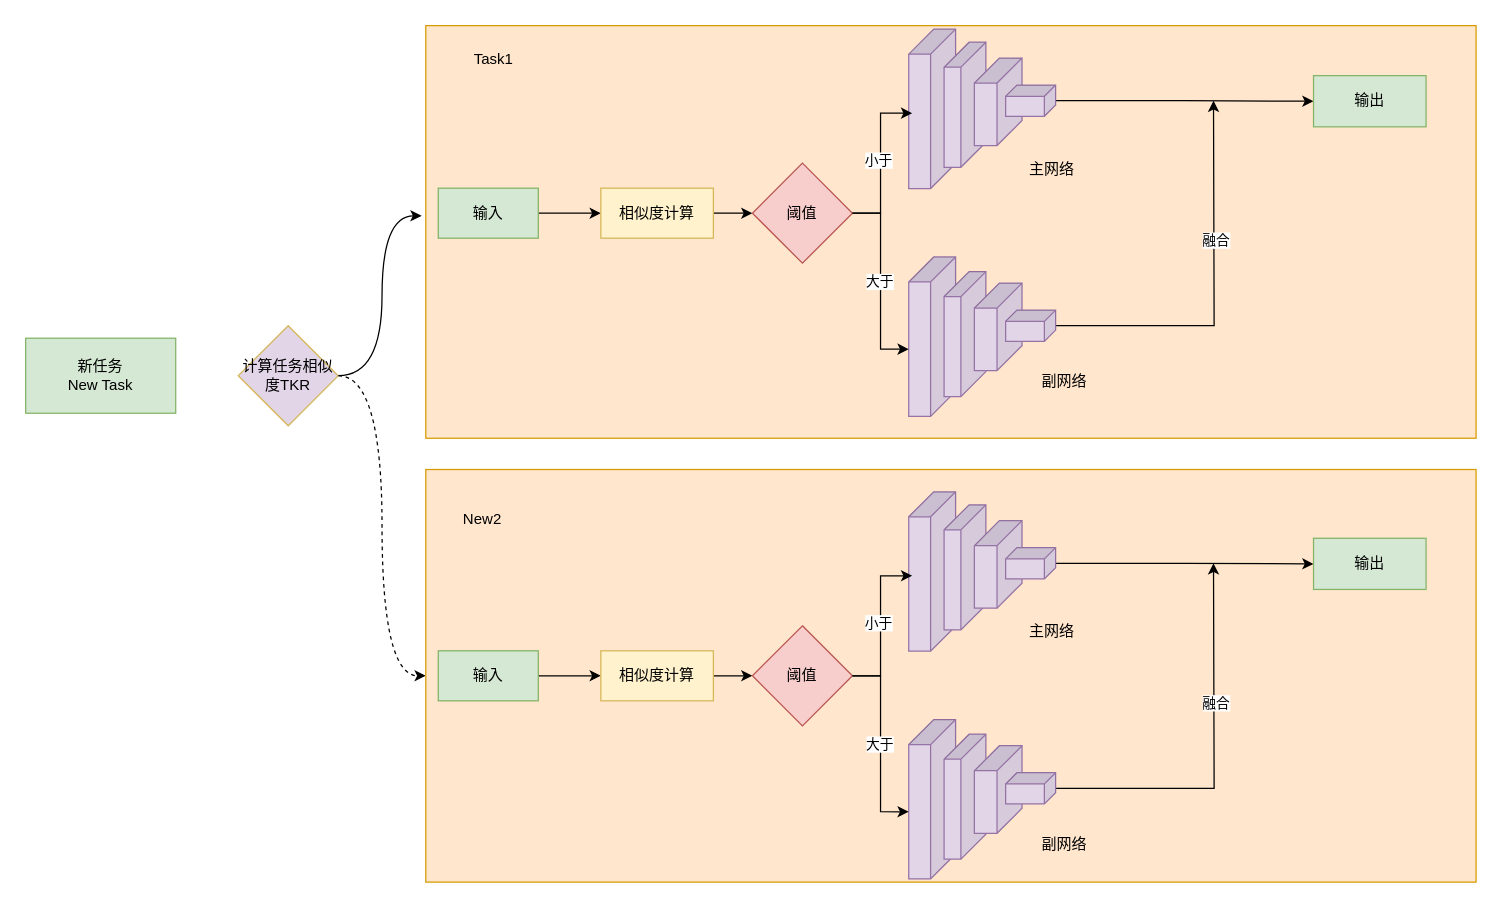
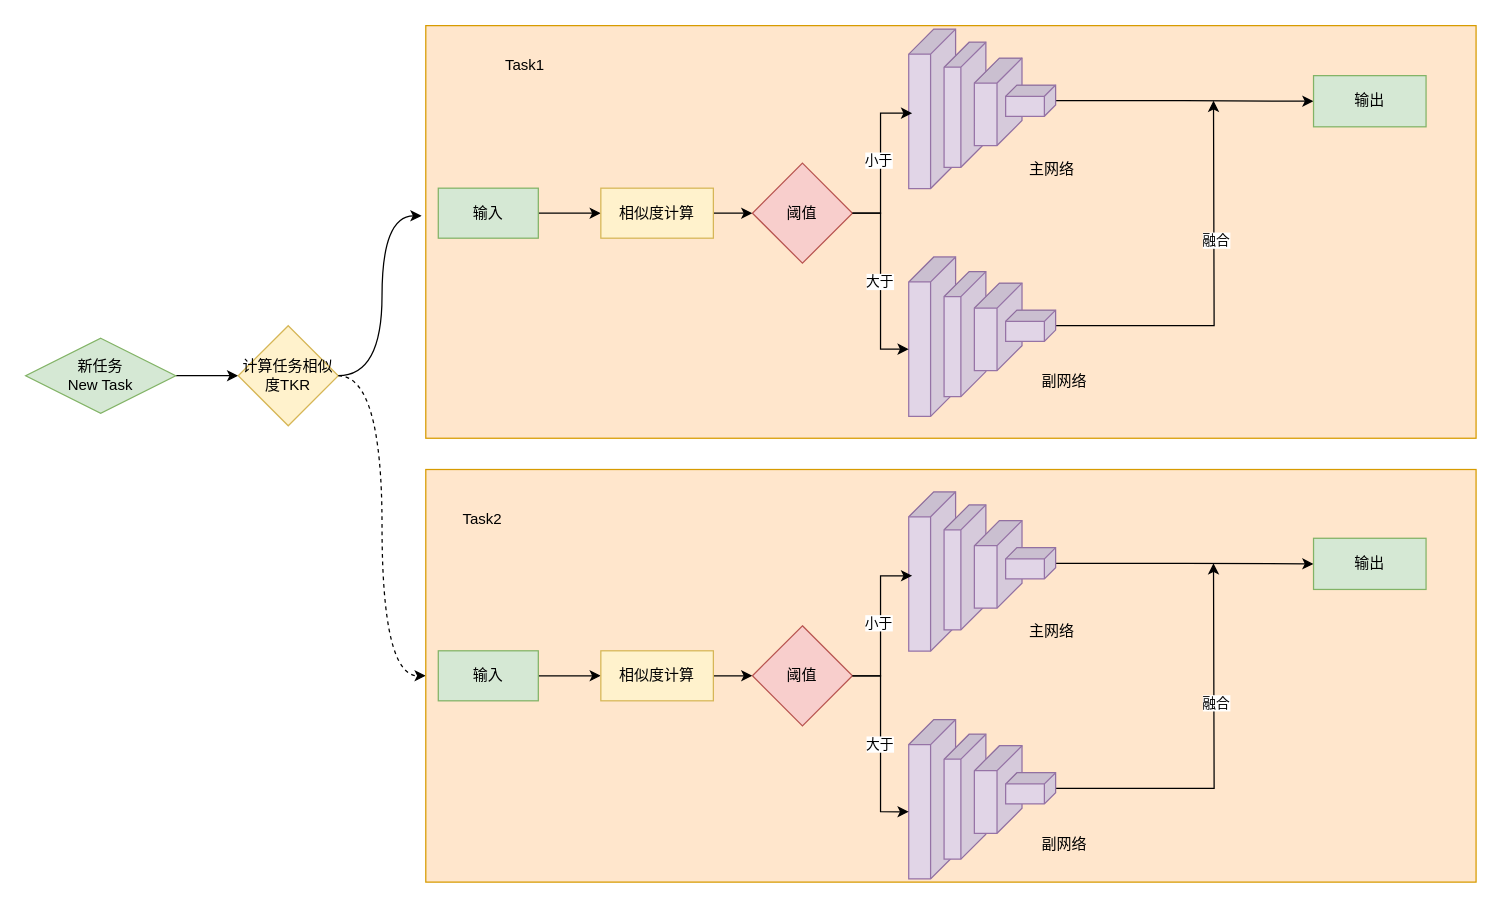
  <mxCell id="0" />
  <mxCell id="1" parent="0" />
  <mxCell id="2" value="" style="rounded=0;whiteSpace=wrap;html=1;fillColor=#ffe6cc;strokeColor=#d79b00;" vertex="1" parent="1"><mxGeometry x="340" y="20" width="840" height="330" as="geometry" /></mxCell>
- <mxCell id="4" value="新任务&lt;br&gt;New Task" style="rounded=0;whiteSpace=wrap;html=1;fillColor=#d5e8d4;strokeColor=#82b366;" vertex="1" parent="1"><mxGeometry x="20" y="270" width="120" height="60" as="geometry" /></mxCell>
+ <mxCell id="3" value="" style="edgeStyle=orthogonalEdgeStyle;rounded=0;orthogonalLoop=1;jettySize=auto;html=1;" edge="1" parent="1" source="4" target="6"><mxGeometry relative="1" as="geometry" /></mxCell>
+ <mxCell id="4" value="新任务&lt;br&gt;New Task" style="rhombus;whiteSpace=wrap;html=1;fillColor=#d5e8d4;strokeColor=#82b366;" vertex="1" parent="1"><mxGeometry x="20" y="270" width="120" height="60" as="geometry" /></mxCell>
  <mxCell id="5" style="edgeStyle=orthogonalEdgeStyle;rounded=0;orthogonalLoop=1;jettySize=auto;html=1;exitX=1;exitY=0.5;exitDx=0;exitDy=0;entryX=0;entryY=0.5;entryDx=0;entryDy=0;dashed=1;curved=1;" edge="1" parent="1" source="6" target="31"><mxGeometry relative="1" as="geometry" /></mxCell>
- <mxCell id="6" value="计算任务相似度TKR" style="rhombus;whiteSpace=wrap;html=1;rounded=0;fillColor=#e1d5e7;strokeColor=#d6b656;" vertex="1" parent="1"><mxGeometry x="190" y="260" width="80" height="80" as="geometry" /></mxCell>
+ <mxCell id="6" value="计算任务相似度TKR" style="rhombus;whiteSpace=wrap;html=1;rounded=0;fillColor=#fff2cc;strokeColor=#d6b656;" vertex="1" parent="1"><mxGeometry x="190" y="260" width="80" height="80" as="geometry" /></mxCell>
  <mxCell id="7" value="" style="shape=cube;whiteSpace=wrap;html=1;boundedLbl=1;backgroundOutline=1;darkOpacity=0.05;darkOpacity2=0.1;rotation=90;fillColor=#e1d5e7;strokeColor=#9673a6;" vertex="1" parent="1"><mxGeometry x="681.24" y="67.8" width="127.5" height="37.5" as="geometry" /></mxCell>
  <mxCell id="8" value="" style="shape=cube;whiteSpace=wrap;html=1;boundedLbl=1;backgroundOutline=1;darkOpacity=0.05;darkOpacity2=0.1;rotation=90;size=20;fillColor=#e1d5e7;strokeColor=#9673a6;" vertex="1" parent="1"><mxGeometry x="721.24" y="66.55" width="100" height="33.44" as="geometry" /></mxCell>
  <mxCell id="9" value="" style="shape=cube;whiteSpace=wrap;html=1;boundedLbl=1;backgroundOutline=1;darkOpacity=0.05;darkOpacity2=0.1;rotation=90;size=20;fillColor=#e1d5e7;strokeColor=#9673a6;" vertex="1" parent="1"><mxGeometry x="762.8" y="61.86" width="70" height="38.13" as="geometry" /></mxCell>
  <mxCell id="10" value="" style="edgeStyle=orthogonalEdgeStyle;rounded=0;orthogonalLoop=1;jettySize=auto;html=1;" edge="1" parent="1" source="11" target="27"><mxGeometry relative="1" as="geometry" /></mxCell>
  <mxCell id="11" value="" style="shape=cube;whiteSpace=wrap;html=1;boundedLbl=1;backgroundOutline=1;darkOpacity=0.05;darkOpacity2=0.1;rotation=90;size=9;fillColor=#e1d5e7;strokeColor=#9673a6;" vertex="1" parent="1"><mxGeometry x="811.24" y="60" width="25" height="39.99" as="geometry" /></mxCell>
  <mxCell id="12" value="" style="shape=cube;whiteSpace=wrap;html=1;boundedLbl=1;backgroundOutline=1;darkOpacity=0.05;darkOpacity2=0.1;rotation=90;fillColor=#e1d5e7;strokeColor=#9673a6;" vertex="1" parent="1"><mxGeometry x="681.24" y="249.99" width="127.5" height="37.5" as="geometry" /></mxCell>
  <mxCell id="13" value="" style="shape=cube;whiteSpace=wrap;html=1;boundedLbl=1;backgroundOutline=1;darkOpacity=0.05;darkOpacity2=0.1;rotation=90;size=20;fillColor=#e1d5e7;strokeColor=#9673a6;" vertex="1" parent="1"><mxGeometry x="721.24" y="249.99" width="100" height="33.44" as="geometry" /></mxCell>
  <mxCell id="14" value="" style="shape=cube;whiteSpace=wrap;html=1;boundedLbl=1;backgroundOutline=1;darkOpacity=0.05;darkOpacity2=0.1;rotation=90;size=20;fillColor=#e1d5e7;strokeColor=#9673a6;" vertex="1" parent="1"><mxGeometry x="762.8" y="241.86" width="70" height="38.13" as="geometry" /></mxCell>
  <mxCell id="15" style="edgeStyle=orthogonalEdgeStyle;rounded=0;orthogonalLoop=1;jettySize=auto;html=1;" edge="1" parent="1" source="17"><mxGeometry relative="1" as="geometry"><mxPoint x="970" y="80" as="targetPoint" /></mxGeometry></mxCell>
  <mxCell id="16" value="融合" style="edgeLabel;html=1;align=center;verticalAlign=middle;resizable=0;points=[];" vertex="1" connectable="0" parent="15"><mxGeometry x="0.27" y="-1" relative="1" as="geometry"><mxPoint as="offset" /></mxGeometry></mxCell>
  <mxCell id="17" value="" style="shape=cube;whiteSpace=wrap;html=1;boundedLbl=1;backgroundOutline=1;darkOpacity=0.05;darkOpacity2=0.1;rotation=90;size=9;fillColor=#e1d5e7;strokeColor=#9673a6;" vertex="1" parent="1"><mxGeometry x="811.24" y="240" width="25" height="39.99" as="geometry" /></mxCell>
  <mxCell id="18" value="" style="edgeStyle=orthogonalEdgeStyle;rounded=0;orthogonalLoop=1;jettySize=auto;html=1;" edge="1" parent="1" source="19" target="21"><mxGeometry relative="1" as="geometry" /></mxCell>
  <mxCell id="19" value="输入" style="rounded=0;whiteSpace=wrap;html=1;fillColor=#d5e8d4;strokeColor=#82b366;" vertex="1" parent="1"><mxGeometry x="350" y="150" width="80" height="40" as="geometry" /></mxCell>
  <mxCell id="20" value="" style="edgeStyle=orthogonalEdgeStyle;rounded=0;orthogonalLoop=1;jettySize=auto;html=1;" edge="1" parent="1" source="21" target="22"><mxGeometry relative="1" as="geometry" /></mxCell>
  <mxCell id="21" value="相似度计算" style="whiteSpace=wrap;html=1;rounded=0;fillColor=#fff2cc;strokeColor=#d6b656;" vertex="1" parent="1"><mxGeometry x="480" y="150" width="90" height="40" as="geometry" /></mxCell>
  <mxCell id="22" value="阈值" style="rhombus;whiteSpace=wrap;html=1;rounded=0;fillColor=#f8cecc;strokeColor=#b85450;" vertex="1" parent="1"><mxGeometry x="601.24" y="130" width="80" height="80" as="geometry" /></mxCell>
  <mxCell id="23" style="edgeStyle=orthogonalEdgeStyle;rounded=0;orthogonalLoop=1;jettySize=auto;html=1;entryX=0.527;entryY=0.926;entryDx=0;entryDy=0;entryPerimeter=0;" edge="1" parent="1" source="22" target="7"><mxGeometry relative="1" as="geometry" /></mxCell>
  <mxCell id="24" value="小于" style="edgeLabel;html=1;align=center;verticalAlign=middle;resizable=0;points=[];" vertex="1" connectable="0" parent="23"><mxGeometry x="0.025" y="2" relative="1" as="geometry"><mxPoint as="offset" /></mxGeometry></mxCell>
  <mxCell id="25" style="edgeStyle=orthogonalEdgeStyle;rounded=0;orthogonalLoop=1;jettySize=auto;html=1;entryX=0;entryY=0;entryDx=73.75;entryDy=37.5;entryPerimeter=0;" edge="1" parent="1" source="22" target="12"><mxGeometry relative="1" as="geometry" /></mxCell>
  <mxCell id="26" value="大于" style="edgeLabel;html=1;align=center;verticalAlign=middle;resizable=0;points=[];" vertex="1" connectable="0" parent="25"><mxGeometry x="0.008" y="-1" relative="1" as="geometry"><mxPoint as="offset" /></mxGeometry></mxCell>
  <mxCell id="27" value="输出" style="whiteSpace=wrap;html=1;fillColor=#d5e8d4;strokeColor=#82b366;" vertex="1" parent="1"><mxGeometry x="1050" y="60" width="90" height="40.93" as="geometry" /></mxCell>
  <mxCell id="28" value="主网络" style="text;strokeColor=none;align=center;fillColor=none;html=1;verticalAlign=middle;whiteSpace=wrap;rounded=0;" vertex="1" parent="1"><mxGeometry x="811.24" y="120" width="60" height="30" as="geometry" /></mxCell>
  <mxCell id="29" value="副网络" style="text;strokeColor=none;align=center;fillColor=none;html=1;verticalAlign=middle;whiteSpace=wrap;rounded=0;" vertex="1" parent="1"><mxGeometry x="821.24" y="290" width="60" height="30" as="geometry" /></mxCell>
  <mxCell id="30" style="edgeStyle=orthogonalEdgeStyle;rounded=0;orthogonalLoop=1;jettySize=auto;html=1;entryX=-0.004;entryY=0.461;entryDx=0;entryDy=0;entryPerimeter=0;curved=1;" edge="1" parent="1" source="6" target="2"><mxGeometry relative="1" as="geometry" /></mxCell>
  <mxCell id="31" value="" style="rounded=0;whiteSpace=wrap;html=1;fillColor=#ffe6cc;strokeColor=#d79b00;" vertex="1" parent="1"><mxGeometry x="340" y="375" width="840" height="330" as="geometry" /></mxCell>
  <mxCell id="32" value="" style="shape=cube;whiteSpace=wrap;html=1;boundedLbl=1;backgroundOutline=1;darkOpacity=0.05;darkOpacity2=0.1;rotation=90;fillColor=#e1d5e7;strokeColor=#9673a6;" vertex="1" parent="1"><mxGeometry x="681.24" y="437.8" width="127.5" height="37.5" as="geometry" /></mxCell>
  <mxCell id="33" value="" style="shape=cube;whiteSpace=wrap;html=1;boundedLbl=1;backgroundOutline=1;darkOpacity=0.05;darkOpacity2=0.1;rotation=90;size=20;fillColor=#e1d5e7;strokeColor=#9673a6;" vertex="1" parent="1"><mxGeometry x="721.24" y="436.55" width="100" height="33.44" as="geometry" /></mxCell>
  <mxCell id="34" value="" style="shape=cube;whiteSpace=wrap;html=1;boundedLbl=1;backgroundOutline=1;darkOpacity=0.05;darkOpacity2=0.1;rotation=90;size=20;fillColor=#e1d5e7;strokeColor=#9673a6;" vertex="1" parent="1"><mxGeometry x="762.8" y="431.86" width="70" height="38.13" as="geometry" /></mxCell>
  <mxCell id="35" value="" style="edgeStyle=orthogonalEdgeStyle;rounded=0;orthogonalLoop=1;jettySize=auto;html=1;" edge="1" parent="1" source="36" target="52"><mxGeometry relative="1" as="geometry" /></mxCell>
  <mxCell id="36" value="" style="shape=cube;whiteSpace=wrap;html=1;boundedLbl=1;backgroundOutline=1;darkOpacity=0.05;darkOpacity2=0.1;rotation=90;size=9;fillColor=#e1d5e7;strokeColor=#9673a6;" vertex="1" parent="1"><mxGeometry x="811.24" y="430" width="25" height="39.99" as="geometry" /></mxCell>
  <mxCell id="37" value="" style="shape=cube;whiteSpace=wrap;html=1;boundedLbl=1;backgroundOutline=1;darkOpacity=0.05;darkOpacity2=0.1;rotation=90;fillColor=#e1d5e7;strokeColor=#9673a6;" vertex="1" parent="1"><mxGeometry x="681.24" y="619.99" width="127.5" height="37.5" as="geometry" /></mxCell>
  <mxCell id="38" value="" style="shape=cube;whiteSpace=wrap;html=1;boundedLbl=1;backgroundOutline=1;darkOpacity=0.05;darkOpacity2=0.1;rotation=90;size=20;fillColor=#e1d5e7;strokeColor=#9673a6;" vertex="1" parent="1"><mxGeometry x="721.24" y="619.99" width="100" height="33.44" as="geometry" /></mxCell>
  <mxCell id="39" value="" style="shape=cube;whiteSpace=wrap;html=1;boundedLbl=1;backgroundOutline=1;darkOpacity=0.05;darkOpacity2=0.1;rotation=90;size=20;fillColor=#e1d5e7;strokeColor=#9673a6;" vertex="1" parent="1"><mxGeometry x="762.8" y="611.86" width="70" height="38.13" as="geometry" /></mxCell>
  <mxCell id="40" style="edgeStyle=orthogonalEdgeStyle;rounded=0;orthogonalLoop=1;jettySize=auto;html=1;" edge="1" parent="1" source="42"><mxGeometry relative="1" as="geometry"><mxPoint x="970" y="450" as="targetPoint" /></mxGeometry></mxCell>
  <mxCell id="41" value="融合" style="edgeLabel;html=1;align=center;verticalAlign=middle;resizable=0;points=[];" vertex="1" connectable="0" parent="40"><mxGeometry x="0.27" y="-1" relative="1" as="geometry"><mxPoint as="offset" /></mxGeometry></mxCell>
  <mxCell id="42" value="" style="shape=cube;whiteSpace=wrap;html=1;boundedLbl=1;backgroundOutline=1;darkOpacity=0.05;darkOpacity2=0.1;rotation=90;size=9;fillColor=#e1d5e7;strokeColor=#9673a6;" vertex="1" parent="1"><mxGeometry x="811.24" y="610" width="25" height="39.99" as="geometry" /></mxCell>
  <mxCell id="43" value="" style="edgeStyle=orthogonalEdgeStyle;rounded=0;orthogonalLoop=1;jettySize=auto;html=1;" edge="1" parent="1" source="44" target="46"><mxGeometry relative="1" as="geometry" /></mxCell>
  <mxCell id="44" value="输入" style="rounded=0;whiteSpace=wrap;html=1;fillColor=#d5e8d4;strokeColor=#82b366;" vertex="1" parent="1"><mxGeometry x="350" y="520" width="80" height="40" as="geometry" /></mxCell>
  <mxCell id="45" value="" style="edgeStyle=orthogonalEdgeStyle;rounded=0;orthogonalLoop=1;jettySize=auto;html=1;" edge="1" parent="1" source="46" target="47"><mxGeometry relative="1" as="geometry" /></mxCell>
  <mxCell id="46" value="相似度计算" style="whiteSpace=wrap;html=1;rounded=0;fillColor=#fff2cc;strokeColor=#d6b656;" vertex="1" parent="1"><mxGeometry x="480" y="520" width="90" height="40" as="geometry" /></mxCell>
  <mxCell id="47" value="阈值" style="rhombus;whiteSpace=wrap;html=1;rounded=0;fillColor=#f8cecc;strokeColor=#b85450;" vertex="1" parent="1"><mxGeometry x="601.24" y="500" width="80" height="80" as="geometry" /></mxCell>
  <mxCell id="48" style="edgeStyle=orthogonalEdgeStyle;rounded=0;orthogonalLoop=1;jettySize=auto;html=1;entryX=0.527;entryY=0.926;entryDx=0;entryDy=0;entryPerimeter=0;" edge="1" parent="1" source="47" target="32"><mxGeometry relative="1" as="geometry" /></mxCell>
  <mxCell id="49" value="小于" style="edgeLabel;html=1;align=center;verticalAlign=middle;resizable=0;points=[];" vertex="1" connectable="0" parent="48"><mxGeometry x="0.025" y="2" relative="1" as="geometry"><mxPoint as="offset" /></mxGeometry></mxCell>
  <mxCell id="50" style="edgeStyle=orthogonalEdgeStyle;rounded=0;orthogonalLoop=1;jettySize=auto;html=1;entryX=0;entryY=0;entryDx=73.75;entryDy=37.5;entryPerimeter=0;" edge="1" parent="1" source="47" target="37"><mxGeometry relative="1" as="geometry" /></mxCell>
  <mxCell id="51" value="大于" style="edgeLabel;html=1;align=center;verticalAlign=middle;resizable=0;points=[];" vertex="1" connectable="0" parent="50"><mxGeometry x="0.008" y="-1" relative="1" as="geometry"><mxPoint as="offset" /></mxGeometry></mxCell>
  <mxCell id="52" value="输出" style="whiteSpace=wrap;html=1;fillColor=#d5e8d4;strokeColor=#82b366;" vertex="1" parent="1"><mxGeometry x="1050" y="430" width="90" height="40.93" as="geometry" /></mxCell>
  <mxCell id="53" value="主网络" style="text;strokeColor=none;align=center;fillColor=none;html=1;verticalAlign=middle;whiteSpace=wrap;rounded=0;" vertex="1" parent="1"><mxGeometry x="811.24" y="490" width="60" height="30" as="geometry" /></mxCell>
  <mxCell id="54" value="副网络" style="text;strokeColor=none;align=center;fillColor=none;html=1;verticalAlign=middle;whiteSpace=wrap;rounded=0;" vertex="1" parent="1"><mxGeometry x="821.24" y="660" width="60" height="30" as="geometry" /></mxCell>
- <mxCell id="55" value="Task1" style="text;html=1;align=center;verticalAlign=middle;resizable=0;points=[];autosize=1;strokeColor=none;fillColor=none;" vertex="1" parent="1"><mxGeometry x="369" y="31.86" width="50" height="30" as="geometry" /></mxCell>
- <mxCell id="56" value="New2" style="text;html=1;align=center;verticalAlign=middle;resizable=0;points=[];autosize=1;strokeColor=none;fillColor=none;" vertex="1" parent="1"><mxGeometry x="360" y="400" width="50" height="30" as="geometry" /></mxCell>
+ <mxCell id="55" value="Task1" style="text;html=1;align=center;verticalAlign=middle;resizable=0;points=[];autosize=1;strokeColor=none;fillColor=none;" vertex="1" parent="1"><mxGeometry x="394" y="36.86" width="50" height="30" as="geometry" /></mxCell>
+ <mxCell id="56" value="Task2" style="text;html=1;align=center;verticalAlign=middle;resizable=0;points=[];autosize=1;strokeColor=none;fillColor=none;" vertex="1" parent="1"><mxGeometry x="360" y="400" width="50" height="30" as="geometry" /></mxCell>
